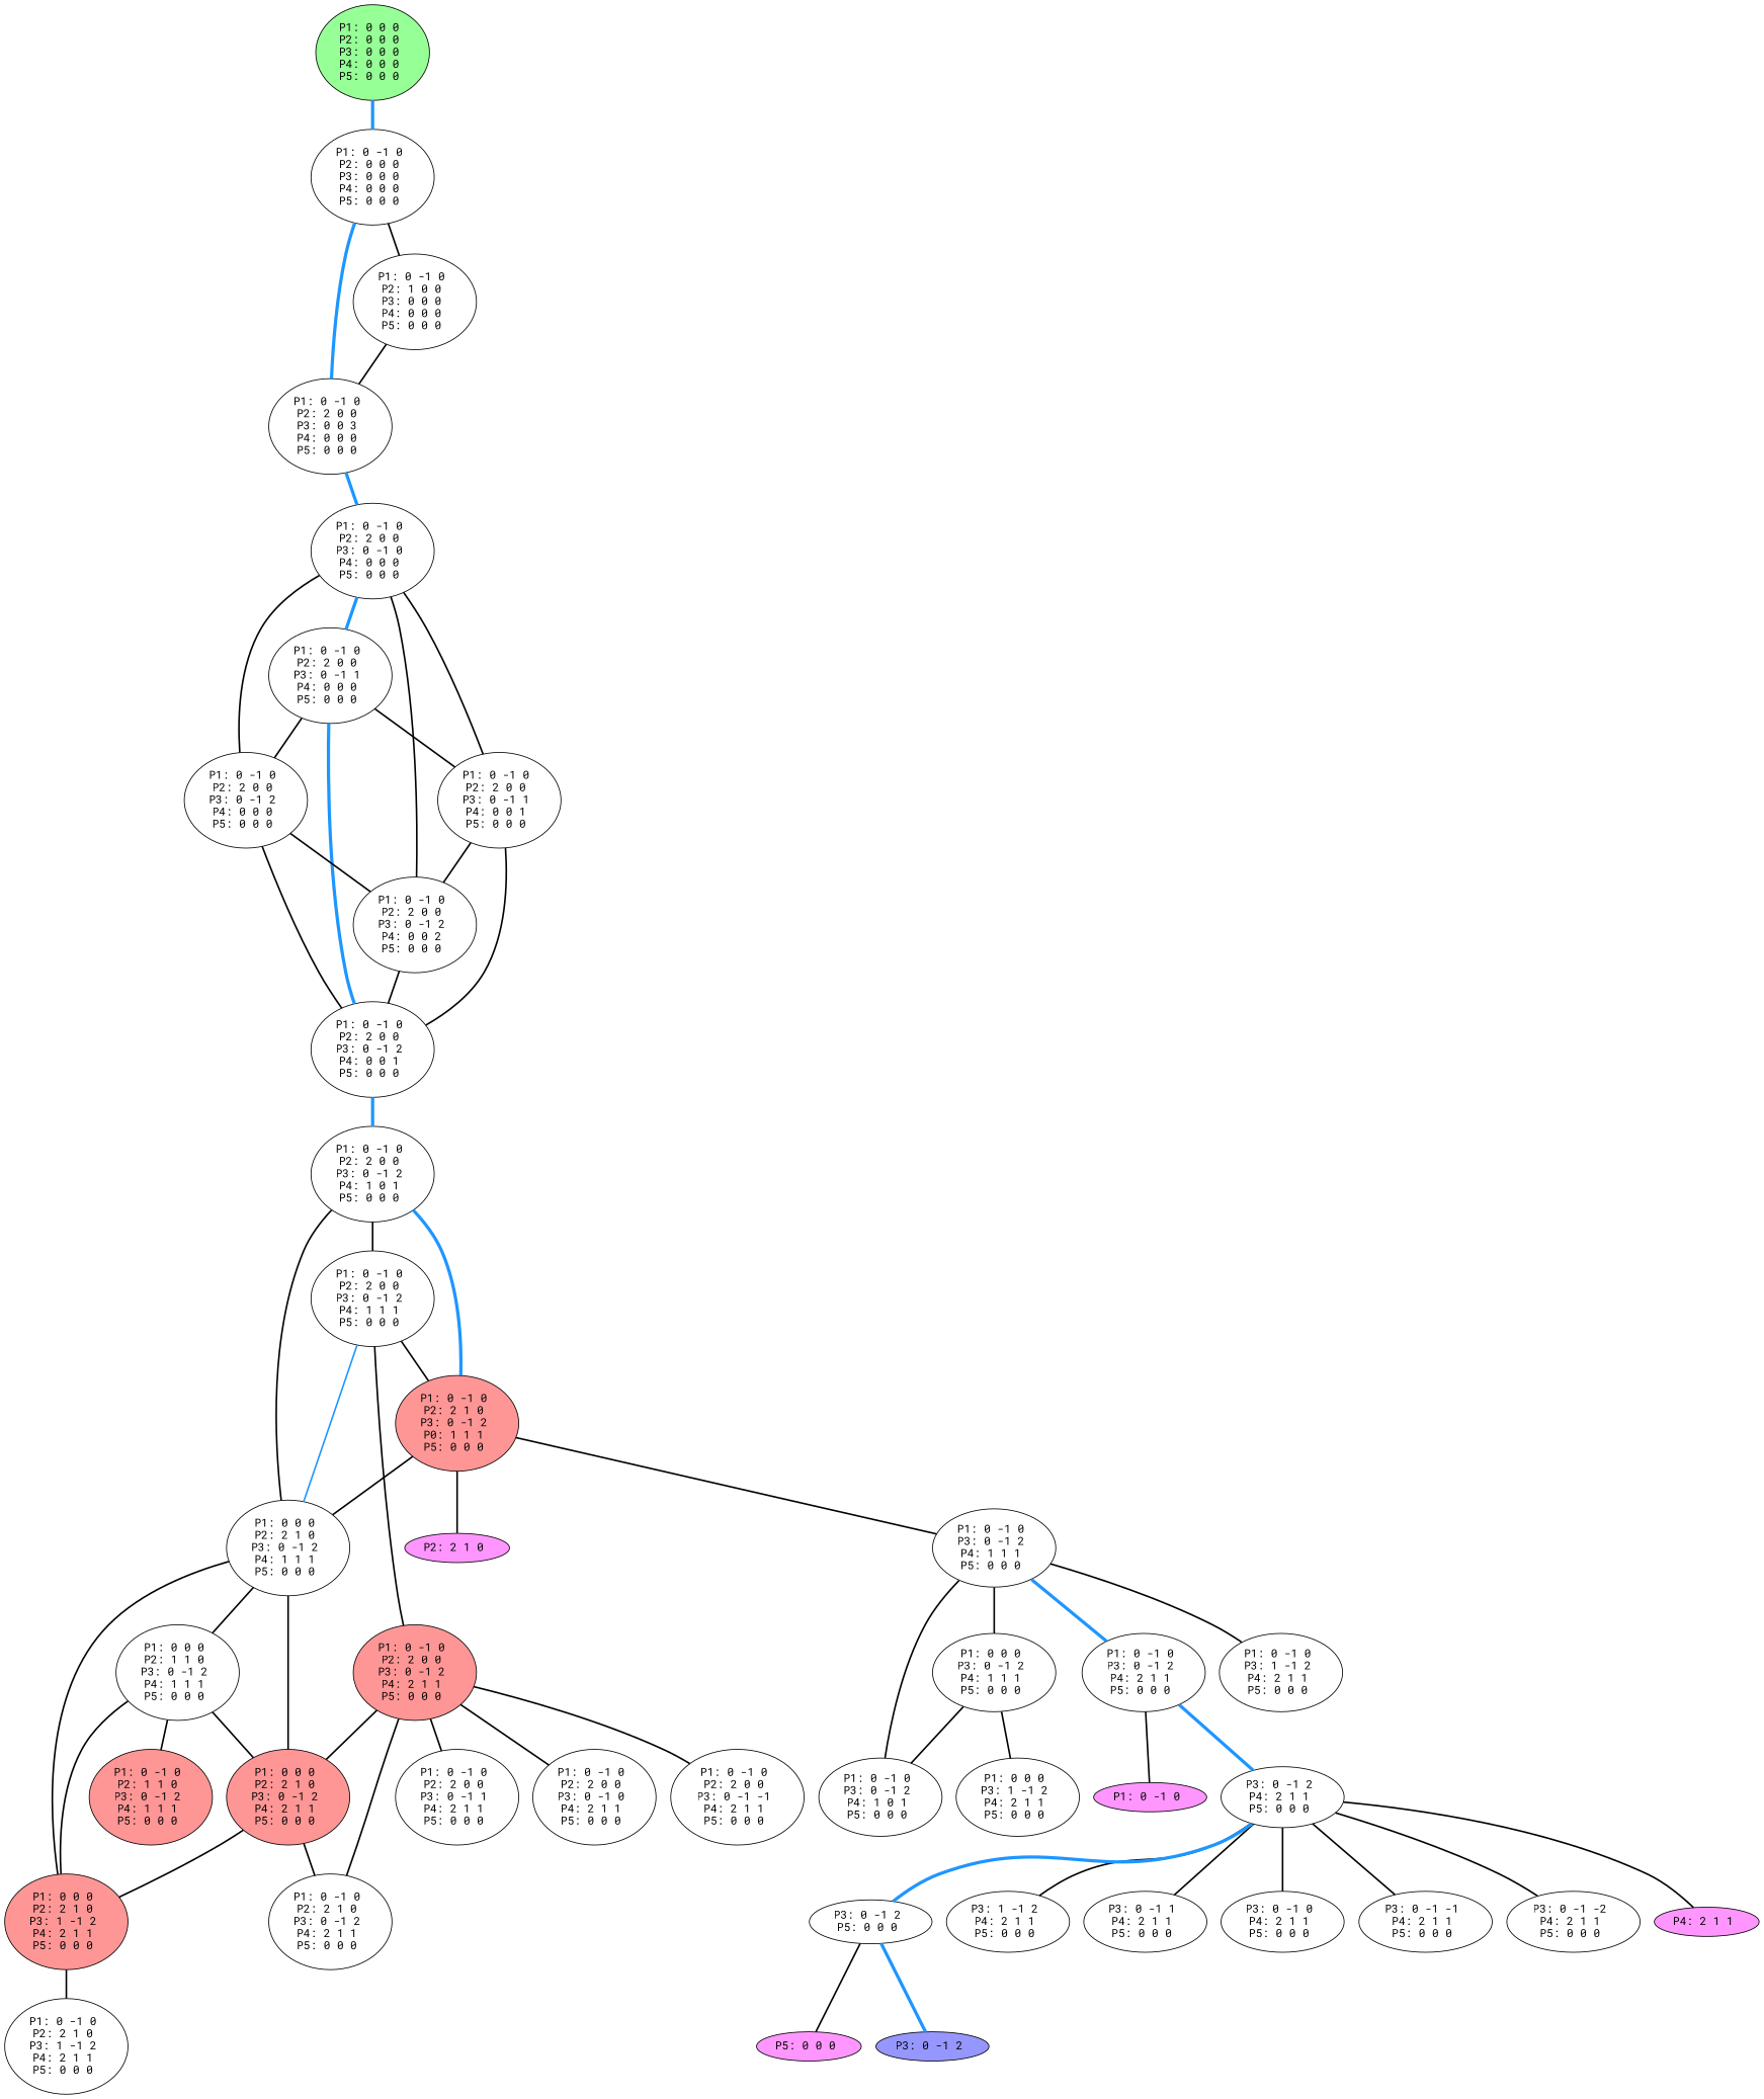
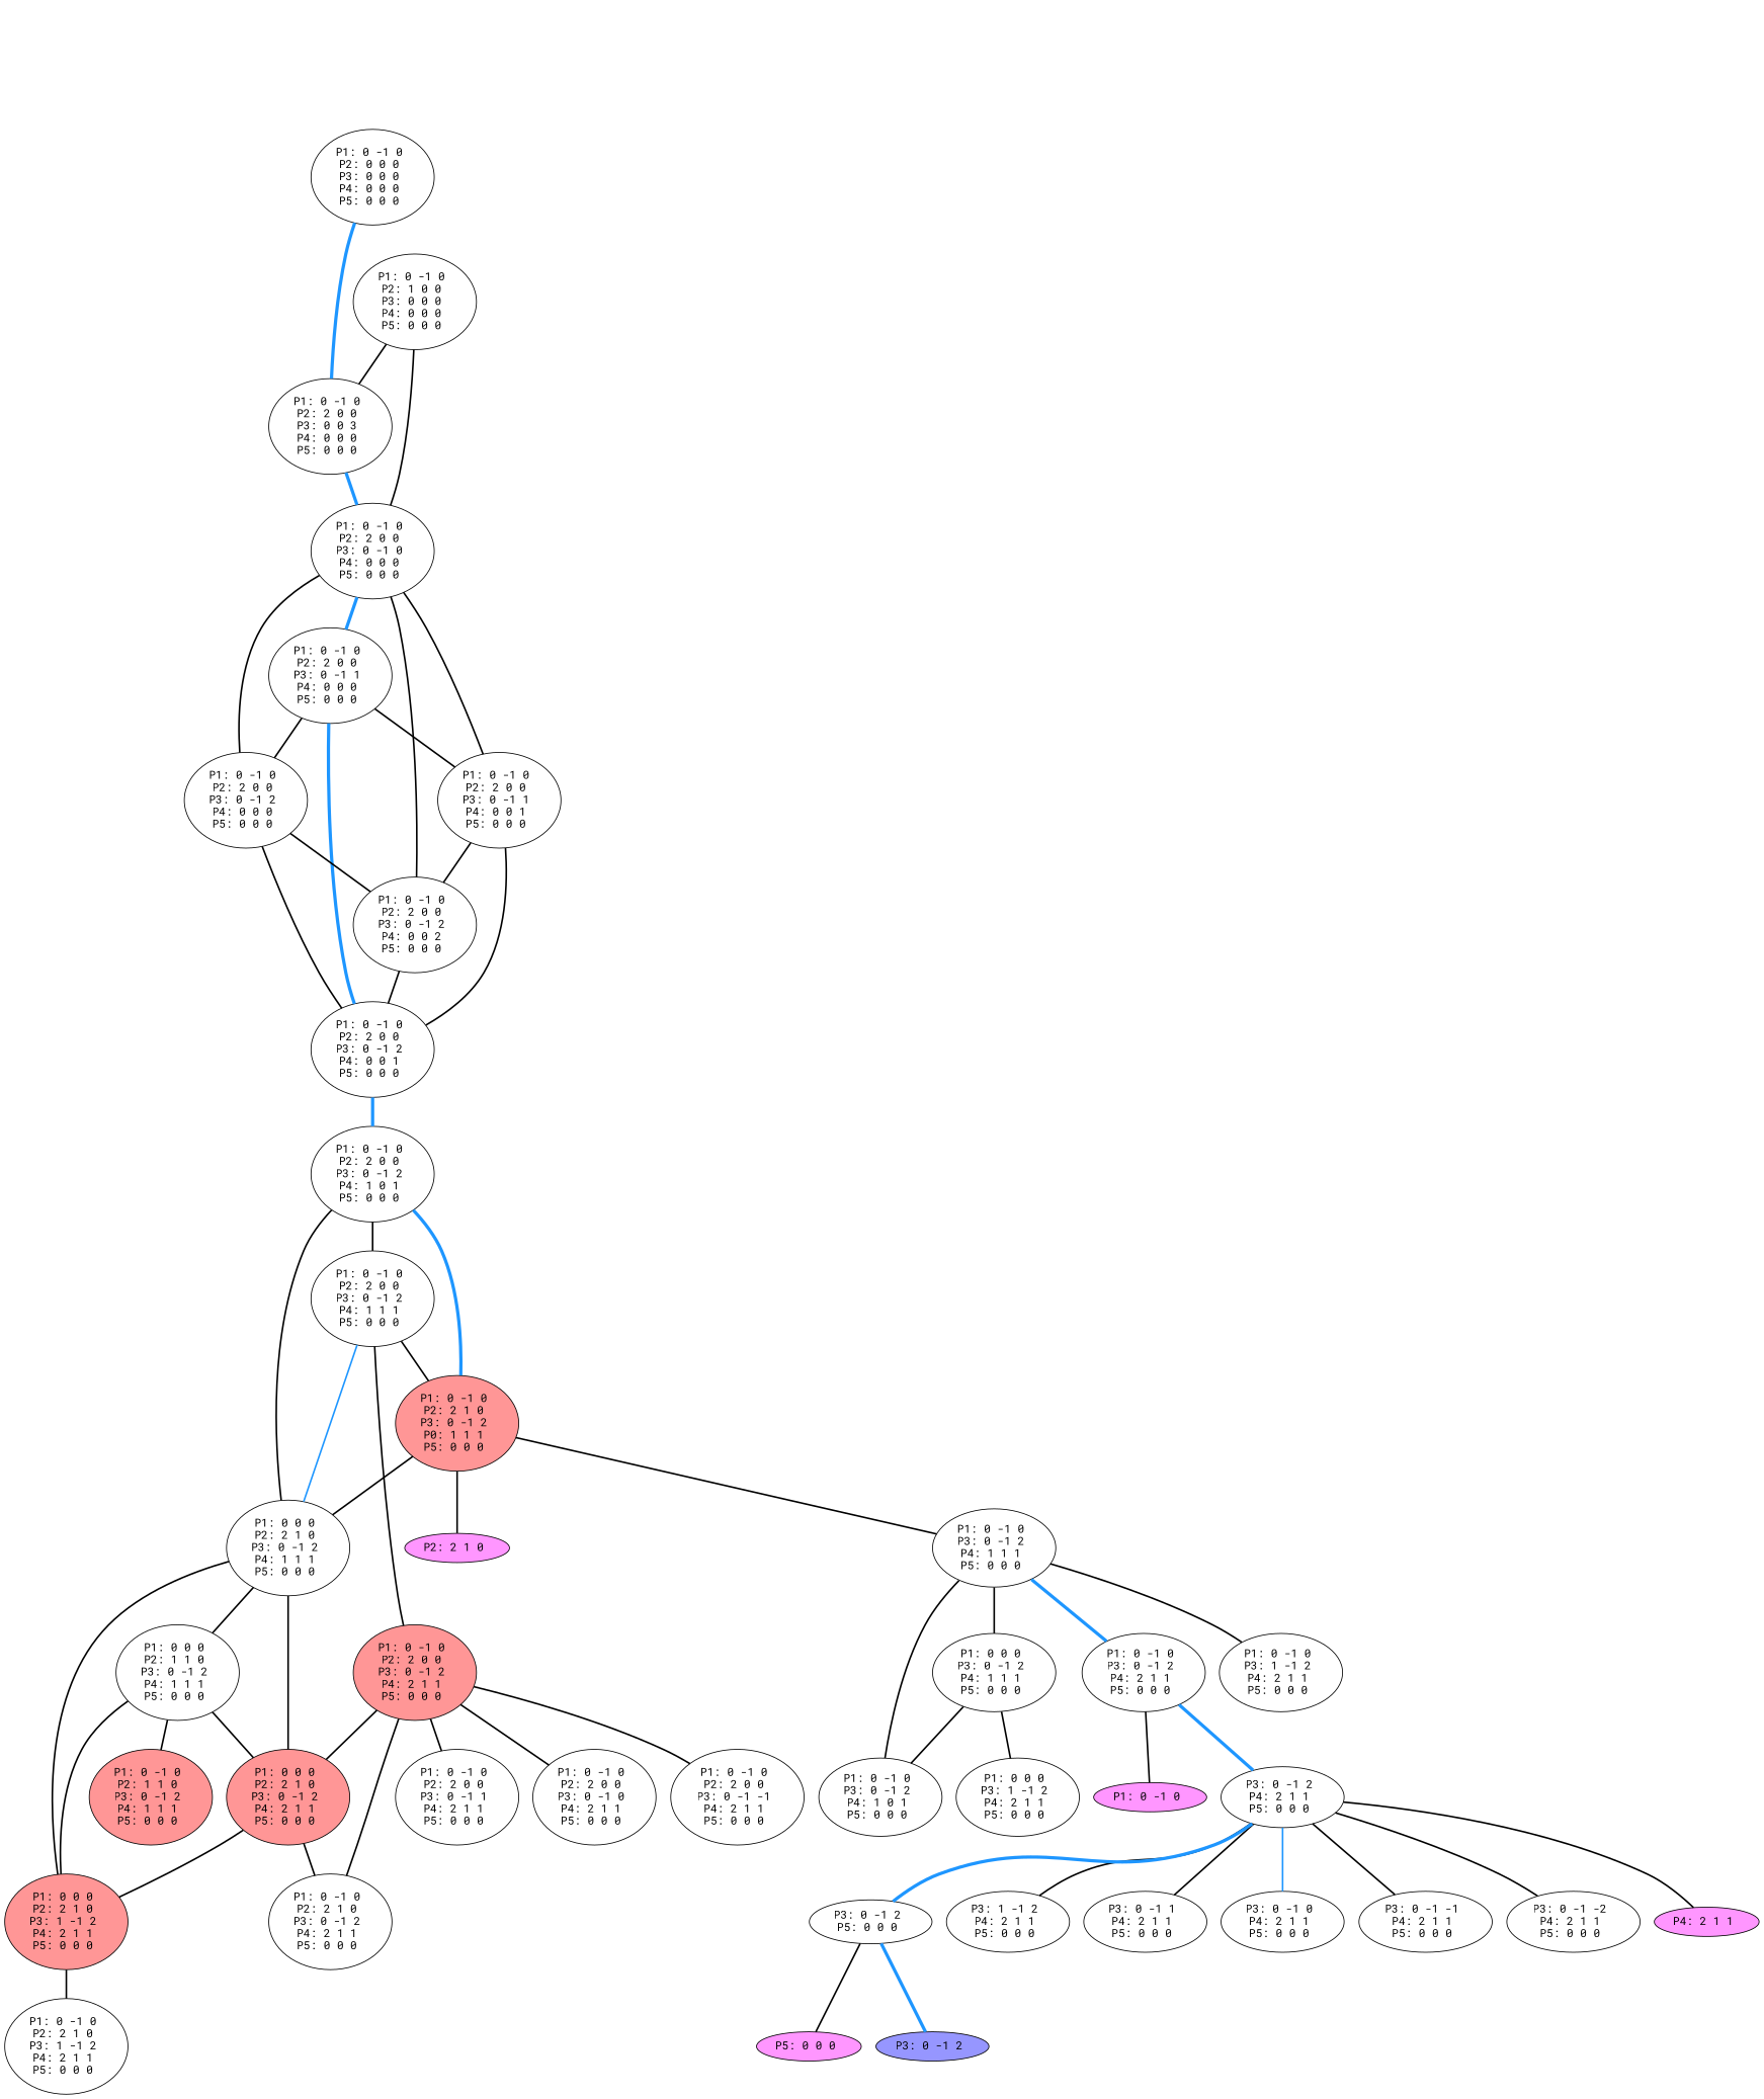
  graph {
    color=black
    fontname="Roboto Mono"
    node [fontname="Roboto Mono"]
    edge [color=black fontname="Roboto Mono" style=bold]
-   n1 [fillcolor="#96FF96" label="P1: 0 0 0 \nP2: 0 0 0 \nP3: 0 0 0 \nP4: 0 0 0 \nP5: 0 0 0 \n" style=filled]
    n2 [label="P1: 0 -1 0 \nP2: 0 0 0 \nP3: 0 0 0 \nP4: 0 0 0 \nP5: 0 0 0 \n"]
    n3 [label="P1: 0 -1 0 \nP2: 1 0 0 \nP3: 0 0 0 \nP4: 0 0 0 \nP5: 0 0 0 \n"]
    n4 [label="P1: 0 -1 0 \nP2: 2 0 0 \nP3: 0 0 3 \nP4: 0 0 0 \nP5: 0 0 0 \n"]
    n5 [label="P1: 0 -1 0 \nP2: 2 0 0 \nP3: 0 -1 0 \nP4: 0 0 0 \nP5: 0 0 0 \n"]
    n6 [label="P1: 0 -1 0 \nP2: 2 0 0 \nP3: 0 -1 1 \nP4: 0 0 0 \nP5: 0 0 0 \n"]
    n7 [label="P1: 0 -1 0 \nP2: 2 0 0 \nP3: 0 -1 2 \nP4: 0 0 0 \nP5: 0 0 0 \n"]
    n8 [label="P1: 0 -1 0 \nP2: 2 0 0 \nP3: 0 -1 1 \nP4: 0 0 1 \nP5: 0 0 0 \n"]
    n9 [label="P1: 0 -1 0 \nP2: 2 0 0 \nP3: 0 -1 2 \nP4: 0 0 2 \nP5: 0 0 0 \n"]
    n10 [label="P1: 0 -1 0 \nP2: 2 0 0 \nP3: 0 -1 2 \nP4: 0 0 1 \nP5: 0 0 0 \n"]
    n11 [label="P1: 0 -1 0 \nP2: 2 0 0 \nP3: 0 -1 2 \nP4: 1 0 1 \nP5: 0 0 0 \n"]
    n12 [label="P1: 0 -1 0 \nP2: 2 0 0 \nP3: 0 -1 2 \nP4: 1 1 1 \nP5: 0 0 0 \n"]
    n13 [fillcolor="#FF9696" label="P1: 0 -1 0 \nP2: 2 1 0 \nP3: 0 -1 2 \nP0: 1 1 1 \nP5: 0 0 0 \n" style=filled]
    n14 [label="P1: 0 0 0 \nP2: 2 1 0 \nP3: 0 -1 2 \nP4: 1 1 1 \nP5: 0 0 0 \n"]
    n15 [fillcolor="#FF9696" label="P1: 0 -1 0 \nP2: 2 0 0 \nP3: 0 -1 2 \nP4: 2 1 1 \nP5: 0 0 0 \n" style=filled]
    n16 [fillcolor="#FF96FF" label="P2: 2 1 0 \n" style=filled]
    n17 [label="P1: 0 -1 0 \nP3: 0 -1 2 \nP4: 1 1 1 \nP5: 0 0 0 \n"]
    n18 [label="P1: 0 0 0 \nP2: 1 1 0 \nP3: 0 -1 2 \nP4: 1 1 1 \nP5: 0 0 0 \n"]
    n19 [fillcolor="#FF9696" label="P1: 0 0 0 \nP2: 2 1 0 \nP3: 0 -1 2 \nP4: 2 1 1 \nP5: 0 0 0 \n" style=filled]
    n20 [fillcolor="#FF9696" label="P1: 0 0 0 \nP2: 2 1 0 \nP3: 1 -1 2 \nP4: 2 1 1 \nP5: 0 0 0 \n" style=filled]
    n21 [label="P1: 0 -1 0 \nP2: 2 1 0 \nP3: 0 -1 2 \nP4: 2 1 1 \nP5: 0 0 0 \n"]
    n22 [label="P1: 0 -1 0 \nP2: 2 0 0 \nP3: 0 -1 1 \nP4: 2 1 1 \nP5: 0 0 0 \n"]
    n23 [label="P1: 0 -1 0 \nP2: 2 0 0 \nP3: 0 -1 0 \nP4: 2 1 1 \nP5: 0 0 0 \n"]
    n24 [label="P1: 0 -1 0 \nP2: 2 0 0 \nP3: 0 -1 -1 \nP4: 2 1 1 \nP5: 0 0 0 \n"]
    n25 [label="P1: 0 0 0 \nP3: 0 -1 2 \nP4: 1 1 1 \nP5: 0 0 0 \n"]
    n26 [label="P1: 0 -1 0 \nP3: 0 -1 2 \nP4: 2 1 1 \nP5: 0 0 0 \n"]
    n27 [label="P1: 0 -1 0 \nP3: 0 -1 2 \nP4: 1 0 1 \nP5: 0 0 0 \n"]
    n28 [label="P1: 0 -1 0 \nP3: 1 -1 2 \nP4: 2 1 1 \nP5: 0 0 0 \n"]
    n29 [fillcolor="#FF9696" label="P1: 0 -1 0 \nP2: 1 1 0 \nP3: 0 -1 2 \nP4: 1 1 1 \nP5: 0 0 0 \n" style=filled]
    n30 [label="P1: 0 -1 0 \nP2: 2 1 0 \nP3: 1 -1 2 \nP4: 2 1 1 \nP5: 0 0 0 \n"]
    n31 [label="P1: 0 0 0 \nP3: 1 -1 2 \nP4: 2 1 1 \nP5: 0 0 0 \n"]
    n32 [fillcolor="#FF96FF" label="P1: 0 -1 0 \n" style=filled]
    n33 [label="P3: 0 -1 2 \nP4: 2 1 1 \nP5: 0 0 0 \n"]
    n34 [label="P3: 1 -1 2 \nP4: 2 1 1 \nP5: 0 0 0 \n"]
    n35 [label="P3: 0 -1 1 \nP4: 2 1 1 \nP5: 0 0 0 \n"]
    n36 [label="P3: 0 -1 0 \nP4: 2 1 1 \nP5: 0 0 0 \n"]
    n37 [label="P3: 0 -1 -1 \nP4: 2 1 1 \nP5: 0 0 0 \n"]
    n38 [label="P3: 0 -1 -2 \nP4: 2 1 1 \nP5: 0 0 0 \n"]
    n39 [fillcolor="#FF96FF" label="P4: 2 1 1 \n" style=filled]
    n40 [label="P3: 0 -1 2 \nP5: 0 0 0 \n"]
    n41 [fillcolor="#9696FF" label="P3: 0 -1 2 \n" style=filled]
    n42 [fillcolor="#FF96FF" label="P5: 0 0 0 \n" style=filled]
-   n1 -- n2 [color="#1E96FF" penwidth=4.0]
-   n2 -- n3
+   n5 -- n3
    n2 -- n4 [color="#1E96FF" penwidth=4.0]
    n3 -- n4
    n4 -- n5 [color="#1E96FF" penwidth=4.0]
    n5 -- n6 [color="#1E96FF" penwidth=4.0]
    n5 -- n7
    n5 -- n8
    n5 -- n9
    n6 -- n7
    n6 -- n8
    n6 -- n10 [color="#1E96FF" penwidth=4.0]
    n7 -- n9
    n7 -- n10
    n8 -- n9
    n8 -- n10
    n9 -- n10
    n10 -- n11 [color="#1E96FF" penwidth=4.0]
    n11 -- n12
    n11 -- n13 [color="#1E96FF" penwidth=4.0]
    n11 -- n14
    n12 -- n13
    n12 -- n14 [color="#1E96FF"]
    n12 -- n15
    n13 -- n14
    n13 -- n16
    n13 -- n17
    n14 -- n18
    n14 -- n19
    n14 -- n20
    n15 -- n19
    n15 -- n21
    n15 -- n22
    n15 -- n23
    n15 -- n24
    n17 -- n25
    n17 -- n26 [color="#1E96FF" penwidth=4.0]
    n17 -- n27
    n17 -- n28
    n18 -- n19
    n18 -- n20
    n18 -- n29
    n19 -- n20
    n19 -- n21
    n20 -- n30
    n25 -- n27
    n25 -- n31
    n26 -- n32
    n26 -- n33 [color="#1E96FF" penwidth=4.0]
    n33 -- n34
    n33 -- n35
-   n33 -- n36
+   n33 -- n36 [color="#1E96FF"]
    n33 -- n37
    n33 -- n38
    n33 -- n39
    n33 -- n40 [color="#1E96FF" penwidth=4.0]
    n40 -- n41 [color="#1E96FF" penwidth=4.0]
    n40 -- n42
  }
